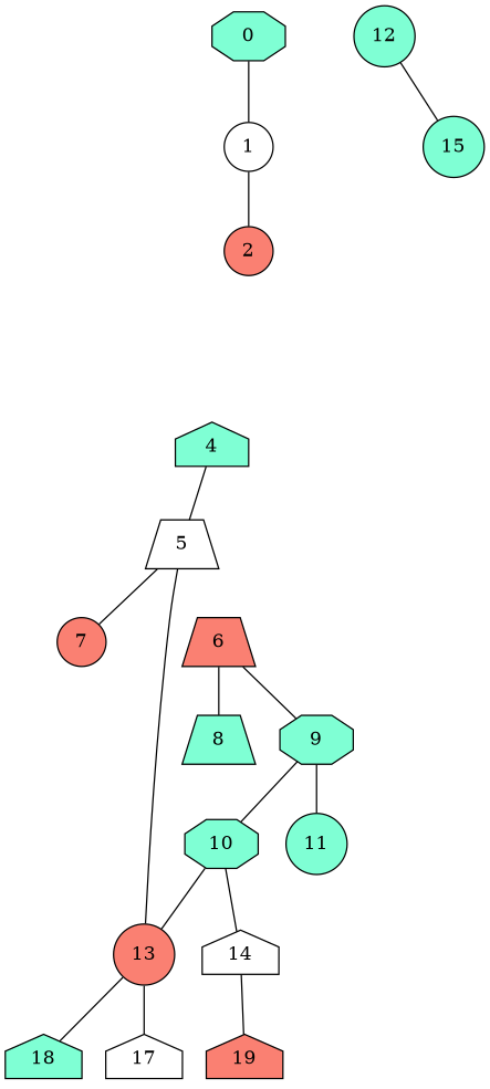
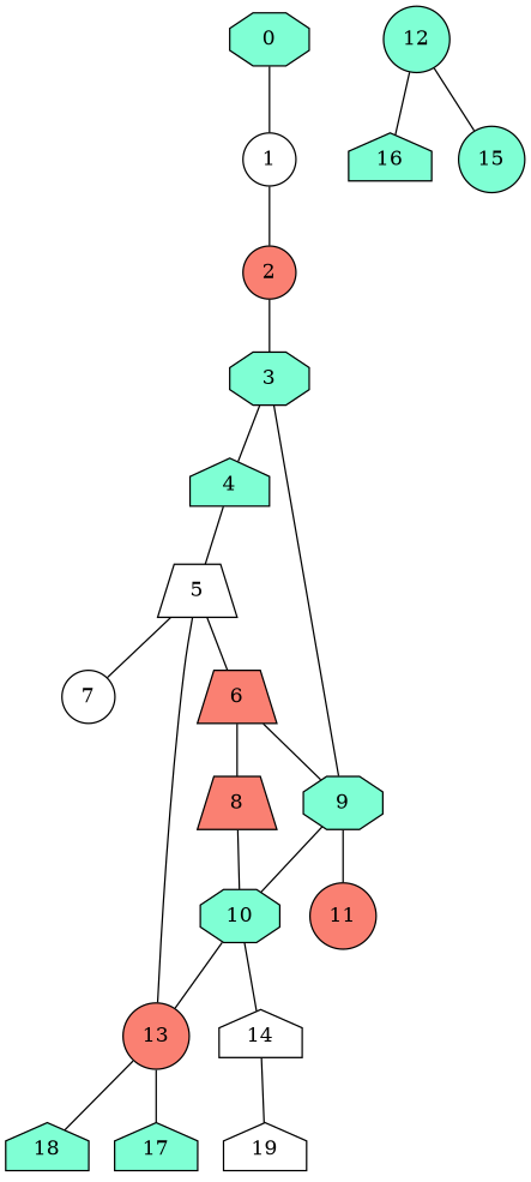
  graph {
    node [fillcolor=aquamarine shape=circle style=filled]
    0 [shape=octagon]
    1 [fillcolor=white]
    2 [fillcolor=salmon]
+   3 [shape=octagon]
    4 [shape=house]
    9 [shape=octagon]
    5 [fillcolor=white shape=trapezium]
-   11
+   11 [fillcolor=salmon]
    10 [shape=octagon]
    6 [fillcolor=salmon shape=trapezium]
-   7 [fillcolor=salmon]
+   7 [fillcolor=white]
    13 [fillcolor=salmon]
+   16 [shape=house]
    12
    15
-   8 [shape=trapezium]
-   17 [fillcolor=white shape=house]
+   8 [fillcolor=salmon shape=trapezium]
+   17 [shape=house]
    18 [shape=house]
    14 [fillcolor=white shape=house]
-   19 [fillcolor=salmon shape=house]
+   19 [fillcolor=white shape=house]
    0 -- 1
    1 -- 2
+   2 -- 3
+   3 -- 4
+   3 -- 9
    4 -- 5
    9 -- 11
    9 -- 10
+   5 -- 6
    5 -- 7
    5 -- 13
    10 -- 13
    10 -- 14
    6 -- 9
    6 -- 8
    13 -- 17
    13 -- 18
+   12 -- 16
    12 -- 15
+   8 -- 10
    14 -- 19
  }
